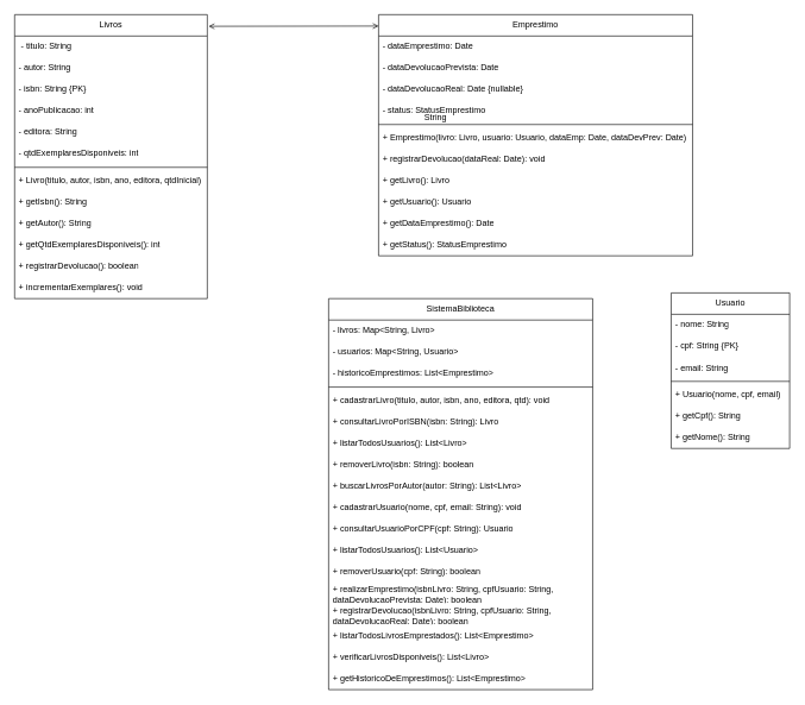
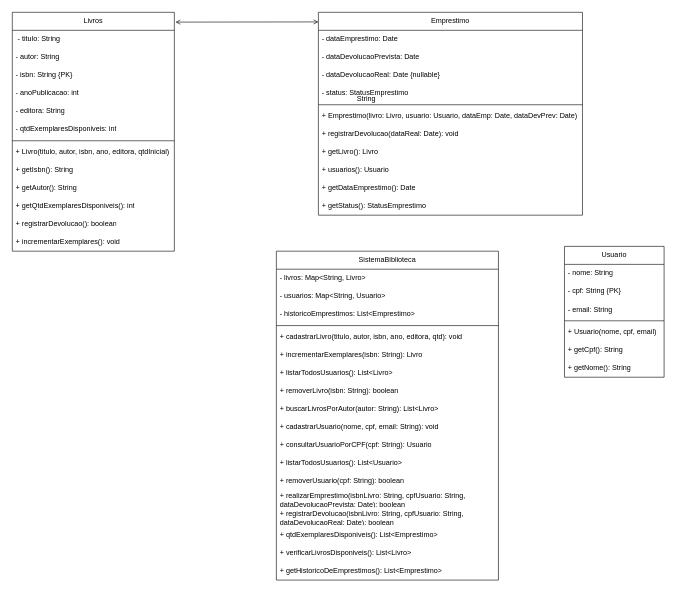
  <mxCell id="0" />
  <mxCell id="1" parent="0" />
  <mxCell id="2" value="Livros" style="swimlane;fontStyle=0;childLayout=stackLayout;horizontal=1;startSize=30;horizontalStack=0;resizeParent=1;resizeParentMax=0;resizeLast=0;collapsible=1;marginBottom=0;whiteSpace=wrap;html=1;movable=1;resizable=1;rotatable=1;deletable=1;editable=1;locked=0;connectable=1;" vertex="1" parent="1"><mxGeometry x="20" y="20" width="270" height="398" as="geometry" /></mxCell>
  <mxCell id="3" value="&amp;nbsp;- titulo: String" style="text;strokeColor=none;fillColor=none;align=left;verticalAlign=middle;spacingLeft=4;spacingRight=4;overflow=hidden;points=[[0,0.5],[1,0.5]];portConstraint=eastwest;rotatable=0;whiteSpace=wrap;html=1;" vertex="1" parent="2"><mxGeometry y="30" width="270" height="30" as="geometry" /></mxCell>
  <mxCell id="4" value="- autor: String" style="text;strokeColor=none;fillColor=none;align=left;verticalAlign=middle;spacingLeft=4;spacingRight=4;overflow=hidden;points=[[0,0.5],[1,0.5]];portConstraint=eastwest;rotatable=0;whiteSpace=wrap;html=1;" vertex="1" parent="2"><mxGeometry y="60" width="270" height="30" as="geometry" /></mxCell>
  <mxCell id="5" value="- isbn: String {PK}&amp;nbsp;" style="text;strokeColor=none;fillColor=none;align=left;verticalAlign=middle;spacingLeft=4;spacingRight=4;overflow=hidden;points=[[0,0.5],[1,0.5]];portConstraint=eastwest;rotatable=0;whiteSpace=wrap;html=1;" vertex="1" parent="2"><mxGeometry y="90" width="270" height="30" as="geometry" /></mxCell>
  <mxCell id="6" value="- anoPublicacao: int&amp;nbsp;" style="text;strokeColor=none;fillColor=none;align=left;verticalAlign=middle;spacingLeft=4;spacingRight=4;overflow=hidden;points=[[0,0.5],[1,0.5]];portConstraint=eastwest;rotatable=0;whiteSpace=wrap;html=1;" vertex="1" parent="2"><mxGeometry y="120" width="270" height="30" as="geometry" /></mxCell>
  <mxCell id="7" value="&lt;span class=&quot;selected&quot;&gt;- editora: String&lt;/span&gt;" style="text;strokeColor=none;fillColor=none;align=left;verticalAlign=middle;spacingLeft=4;spacingRight=4;overflow=hidden;points=[[0,0.5],[1,0.5]];portConstraint=eastwest;rotatable=0;whiteSpace=wrap;html=1;" vertex="1" parent="2"><mxGeometry y="150" width="270" height="30" as="geometry" /></mxCell>
  <mxCell id="8" value="&lt;span class=&quot;selected&quot;&gt;- qtdExemplaresDisponiveis: int&lt;/span&gt;" style="text;strokeColor=none;fillColor=none;align=left;verticalAlign=middle;spacingLeft=4;spacingRight=4;overflow=hidden;points=[[0,0.5],[1,0.5]];portConstraint=eastwest;rotatable=0;whiteSpace=wrap;html=1;" vertex="1" parent="2"><mxGeometry y="180" width="270" height="30" as="geometry" /></mxCell>
  <mxCell id="9" value="" style="line;strokeWidth=1;fillColor=none;align=left;verticalAlign=middle;spacingTop=-1;spacingLeft=3;spacingRight=3;rotatable=0;labelPosition=right;points=[];portConstraint=eastwest;strokeColor=inherit;" vertex="1" parent="2"><mxGeometry y="210" width="270" height="8" as="geometry" /></mxCell>
  <mxCell id="10" value="&lt;span class=&quot;selected&quot;&gt;+ Livro(titulo, autor, isbn, ano, editora, qtdInicial)&lt;/span&gt;" style="text;strokeColor=none;fillColor=none;align=left;verticalAlign=middle;spacingLeft=4;spacingRight=4;overflow=hidden;points=[[0,0.5],[1,0.5]];portConstraint=eastwest;rotatable=1;whiteSpace=wrap;html=1;movable=1;resizable=1;deletable=1;editable=1;locked=0;connectable=1;strokeWidth=1;" vertex="1" parent="2"><mxGeometry y="218" width="270" height="30" as="geometry" /></mxCell>
  <mxCell id="11" value="&lt;span class=&quot;selected&quot;&gt;+ getIsbn(): String&lt;/span&gt;" style="text;strokeColor=none;fillColor=none;align=left;verticalAlign=middle;spacingLeft=4;spacingRight=4;overflow=hidden;points=[[0,0.5],[1,0.5]];portConstraint=eastwest;rotatable=1;whiteSpace=wrap;html=1;movable=1;resizable=1;deletable=1;editable=1;locked=0;connectable=1;" vertex="1" parent="2"><mxGeometry y="248" width="270" height="30" as="geometry" /></mxCell>
  <mxCell id="12" value="&lt;span class=&quot;selected&quot;&gt;+ getAutor(): String&lt;/span&gt;" style="text;strokeColor=none;fillColor=none;align=left;verticalAlign=middle;spacingLeft=4;spacingRight=4;overflow=hidden;points=[[0,0.5],[1,0.5]];portConstraint=eastwest;rotatable=1;whiteSpace=wrap;html=1;movable=1;resizable=1;deletable=1;editable=1;locked=0;connectable=1;" vertex="1" parent="2"><mxGeometry y="278" width="270" height="30" as="geometry" /></mxCell>
  <mxCell id="13" value="&lt;span class=&quot;selected&quot;&gt;+ getQtdExemplaresDisponiveis(): int&lt;/span&gt;" style="text;strokeColor=none;fillColor=none;align=left;verticalAlign=middle;spacingLeft=4;spacingRight=4;overflow=hidden;points=[[0,0.5],[1,0.5]];portConstraint=eastwest;rotatable=1;whiteSpace=wrap;html=1;movable=1;resizable=1;deletable=1;editable=1;locked=0;connectable=1;" vertex="1" parent="2"><mxGeometry y="308" width="270" height="30" as="geometry" /></mxCell>
  <mxCell id="14" value="&lt;span class=&quot;selected&quot;&gt;+ registrarDevolucao(): boolean&lt;/span&gt;" style="text;strokeColor=none;fillColor=none;align=left;verticalAlign=middle;spacingLeft=4;spacingRight=4;overflow=hidden;points=[[0,0.5],[1,0.5]];portConstraint=eastwest;rotatable=1;whiteSpace=wrap;html=1;movable=1;resizable=1;deletable=1;editable=1;locked=0;connectable=1;" vertex="1" parent="2"><mxGeometry y="338" width="270" height="30" as="geometry" /></mxCell>
  <mxCell id="15" value="&lt;span class=&quot;selected&quot;&gt;+ incrementarExemplares(): void&lt;/span&gt;" style="text;strokeColor=none;fillColor=none;align=left;verticalAlign=middle;spacingLeft=4;spacingRight=4;overflow=hidden;points=[[0,0.5],[1,0.5]];portConstraint=eastwest;rotatable=1;whiteSpace=wrap;html=1;movable=1;resizable=1;deletable=1;editable=1;locked=0;connectable=1;" vertex="1" parent="2"><mxGeometry y="368" width="270" height="30" as="geometry" /></mxCell>
  <mxCell id="16" value="Usuario" style="swimlane;fontStyle=0;childLayout=stackLayout;horizontal=1;startSize=30;horizontalStack=0;resizeParent=1;resizeParentMax=0;resizeLast=0;collapsible=1;marginBottom=0;whiteSpace=wrap;html=1;" vertex="1" parent="1"><mxGeometry x="940" y="410" width="166" height="218" as="geometry" /></mxCell>
  <mxCell id="17" value="&lt;span class=&quot;selected&quot;&gt;- nome: String&lt;/span&gt;" style="text;strokeColor=none;fillColor=none;align=left;verticalAlign=middle;spacingLeft=4;spacingRight=4;overflow=hidden;points=[[0,0.5],[1,0.5]];portConstraint=eastwest;rotatable=0;whiteSpace=wrap;html=1;" vertex="1" parent="16"><mxGeometry y="30" width="166" height="30" as="geometry" /></mxCell>
  <mxCell id="18" value="&lt;span class=&quot;selected&quot;&gt;- cpf: String {PK}&lt;/span&gt;" style="text;strokeColor=none;fillColor=none;align=left;verticalAlign=middle;spacingLeft=4;spacingRight=4;overflow=hidden;points=[[0,0.5],[1,0.5]];portConstraint=eastwest;rotatable=0;whiteSpace=wrap;html=1;" vertex="1" parent="16"><mxGeometry y="60" width="166" height="30" as="geometry" /></mxCell>
  <mxCell id="19" value="&lt;span class=&quot;selected&quot;&gt;- email: String&lt;/span&gt;" style="text;strokeColor=none;fillColor=none;align=left;verticalAlign=middle;spacingLeft=4;spacingRight=4;overflow=hidden;points=[[0,0.5],[1,0.5]];portConstraint=eastwest;rotatable=0;whiteSpace=wrap;html=1;" vertex="1" parent="16"><mxGeometry y="90" width="166" height="30" as="geometry" /></mxCell>
  <mxCell id="20" value="" style="line;strokeWidth=1;fillColor=none;align=left;verticalAlign=middle;spacingTop=-1;spacingLeft=3;spacingRight=3;rotatable=0;labelPosition=right;points=[];portConstraint=eastwest;strokeColor=inherit;" vertex="1" parent="16"><mxGeometry y="120" width="166" height="8" as="geometry" /></mxCell>
  <mxCell id="21" value="&lt;span class=&quot;selected&quot;&gt;+ Usuario(nome, cpf, email)&lt;/span&gt;" style="text;strokeColor=none;fillColor=none;align=left;verticalAlign=middle;spacingLeft=4;spacingRight=4;overflow=hidden;points=[[0,0.5],[1,0.5]];portConstraint=eastwest;rotatable=0;whiteSpace=wrap;html=1;" vertex="1" parent="16"><mxGeometry y="128" width="166" height="30" as="geometry" /></mxCell>
  <mxCell id="22" value="&lt;span class=&quot;selected&quot;&gt;+ getCpf(): String&lt;/span&gt;" style="text;strokeColor=none;fillColor=none;align=left;verticalAlign=middle;spacingLeft=4;spacingRight=4;overflow=hidden;points=[[0,0.5],[1,0.5]];portConstraint=eastwest;rotatable=0;whiteSpace=wrap;html=1;" vertex="1" parent="16"><mxGeometry y="158" width="166" height="30" as="geometry" /></mxCell>
  <mxCell id="23" value="&lt;span class=&quot;selected&quot;&gt;+ getNome(): String&lt;/span&gt;" style="text;strokeColor=none;fillColor=none;align=left;verticalAlign=middle;spacingLeft=4;spacingRight=4;overflow=hidden;points=[[0,0.5],[1,0.5]];portConstraint=eastwest;rotatable=0;whiteSpace=wrap;html=1;" vertex="1" parent="16"><mxGeometry y="188" width="166" height="30" as="geometry" /></mxCell>
  <mxCell id="24" value="Emprestimo" style="swimlane;fontStyle=0;childLayout=stackLayout;horizontal=1;startSize=30;horizontalStack=0;resizeParent=1;resizeParentMax=0;resizeLast=0;collapsible=1;marginBottom=0;whiteSpace=wrap;html=1;" vertex="1" parent="1"><mxGeometry x="530" y="20" width="440" height="338" as="geometry" /></mxCell>
  <mxCell id="25" value="&lt;span class=&quot;selected&quot;&gt;- dataEmprestimo: Date&lt;/span&gt;" style="text;strokeColor=none;fillColor=none;align=left;verticalAlign=middle;spacingLeft=4;spacingRight=4;overflow=hidden;points=[[0,0.5],[1,0.5]];portConstraint=eastwest;rotatable=0;whiteSpace=wrap;html=1;" vertex="1" parent="24"><mxGeometry y="30" width="440" height="30" as="geometry" /></mxCell>
  <mxCell id="26" value="&lt;span class=&quot;selected&quot;&gt;- dataDevolucaoPrevista: Date&lt;/span&gt;" style="text;strokeColor=none;fillColor=none;align=left;verticalAlign=middle;spacingLeft=4;spacingRight=4;overflow=hidden;points=[[0,0.5],[1,0.5]];portConstraint=eastwest;rotatable=0;whiteSpace=wrap;html=1;" vertex="1" parent="24"><mxGeometry y="60" width="440" height="30" as="geometry" /></mxCell>
  <mxCell id="27" value="&lt;span class=&quot;selected&quot;&gt;- dataDevolucaoReal: Date {nullable}&lt;/span&gt;" style="text;strokeColor=none;fillColor=none;align=left;verticalAlign=middle;spacingLeft=4;spacingRight=4;overflow=hidden;points=[[0,0.5],[1,0.5]];portConstraint=eastwest;rotatable=0;whiteSpace=wrap;html=1;" vertex="1" parent="24"><mxGeometry y="90" width="440" height="30" as="geometry" /></mxCell>
  <mxCell id="28" value="&lt;span class=&quot;selected&quot;&gt;- status: StatusEmprestimo&lt;/span&gt;" style="text;strokeColor=none;fillColor=none;align=left;verticalAlign=middle;spacingLeft=4;spacingRight=4;overflow=hidden;points=[[0,0.5],[1,0.5]];portConstraint=eastwest;rotatable=0;whiteSpace=wrap;html=1;" vertex="1" parent="24"><mxGeometry y="120" width="440" height="30" as="geometry" /></mxCell>
  <mxCell id="29" value="" style="line;strokeWidth=1;fillColor=none;align=left;verticalAlign=middle;spacingTop=-1;spacingLeft=3;spacingRight=3;rotatable=0;labelPosition=right;points=[];portConstraint=eastwest;strokeColor=inherit;" vertex="1" parent="24"><mxGeometry y="150" width="440" height="8" as="geometry" /></mxCell>
  <mxCell id="30" value="&lt;span class=&quot;selected&quot;&gt;+ Emprestimo(livro: Livro, usuario: Usuario, dataEmp: Date, dataDevPrev: Date)&lt;/span&gt;" style="text;strokeColor=none;fillColor=none;align=left;verticalAlign=middle;spacingLeft=4;spacingRight=4;overflow=hidden;points=[[0,0.5],[1,0.5]];portConstraint=eastwest;rotatable=0;whiteSpace=wrap;html=1;" vertex="1" parent="24"><mxGeometry y="158" width="440" height="30" as="geometry" /></mxCell>
  <mxCell id="31" value="&lt;span class=&quot;selected&quot;&gt;+ registrarDevolucao(dataReal: Date): void&lt;/span&gt;" style="text;strokeColor=none;fillColor=none;align=left;verticalAlign=middle;spacingLeft=4;spacingRight=4;overflow=hidden;points=[[0,0.5],[1,0.5]];portConstraint=eastwest;rotatable=0;whiteSpace=wrap;html=1;" vertex="1" parent="24"><mxGeometry y="188" width="440" height="30" as="geometry" /></mxCell>
  <mxCell id="32" value="&lt;span class=&quot;selected&quot;&gt;+ getLivro(): Livro&lt;/span&gt;" style="text;strokeColor=none;fillColor=none;align=left;verticalAlign=middle;spacingLeft=4;spacingRight=4;overflow=hidden;points=[[0,0.5],[1,0.5]];portConstraint=eastwest;rotatable=0;whiteSpace=wrap;html=1;" vertex="1" parent="24"><mxGeometry y="218" width="440" height="30" as="geometry" /></mxCell>
- <mxCell id="33" value="&lt;span class=&quot;selected&quot;&gt;+ getUsuario(): Usuario&lt;/span&gt;" style="text;strokeColor=none;fillColor=none;align=left;verticalAlign=middle;spacingLeft=4;spacingRight=4;overflow=hidden;points=[[0,0.5],[1,0.5]];portConstraint=eastwest;rotatable=0;whiteSpace=wrap;html=1;" vertex="1" parent="24"><mxGeometry y="248" width="440" height="30" as="geometry" /></mxCell>
+ <mxCell id="33" value="&lt;span class=&quot;selected&quot;&gt;+ usuarios(): Usuario&lt;/span&gt;" style="text;strokeColor=none;fillColor=none;align=left;verticalAlign=middle;spacingLeft=4;spacingRight=4;overflow=hidden;points=[[0,0.5],[1,0.5]];portConstraint=eastwest;rotatable=0;whiteSpace=wrap;html=1;" vertex="1" parent="24"><mxGeometry y="248" width="440" height="30" as="geometry" /></mxCell>
  <mxCell id="34" value="&lt;span class=&quot;selected&quot;&gt;+ getDataEmprestimo(): Date&lt;/span&gt;" style="text;strokeColor=none;fillColor=none;align=left;verticalAlign=middle;spacingLeft=4;spacingRight=4;overflow=hidden;points=[[0,0.5],[1,0.5]];portConstraint=eastwest;rotatable=0;whiteSpace=wrap;html=1;" vertex="1" parent="24"><mxGeometry y="278" width="440" height="30" as="geometry" /></mxCell>
  <mxCell id="35" value="&lt;span class=&quot;selected&quot;&gt;+ getStatus(): StatusEmprestimo&lt;/span&gt;" style="text;strokeColor=none;fillColor=none;align=left;verticalAlign=middle;spacingLeft=4;spacingRight=4;overflow=hidden;points=[[0,0.5],[1,0.5]];portConstraint=eastwest;rotatable=0;whiteSpace=wrap;html=1;" vertex="1" parent="24"><mxGeometry y="308" width="440" height="30" as="geometry" /></mxCell>
  <mxCell id="36" value="SistemaBiblioteca" style="swimlane;fontStyle=0;childLayout=stackLayout;horizontal=1;startSize=30;horizontalStack=0;resizeParent=1;resizeParentMax=0;resizeLast=0;collapsible=1;marginBottom=0;whiteSpace=wrap;html=1;" vertex="1" parent="1"><mxGeometry x="460" y="418" width="370" height="548" as="geometry" /></mxCell>
  <mxCell id="37" value="&lt;span class=&quot;selected&quot;&gt;- livros: Map&amp;lt;String, Livro&amp;gt;&lt;/span&gt;" style="text;strokeColor=none;fillColor=none;align=left;verticalAlign=middle;spacingLeft=4;spacingRight=4;overflow=hidden;points=[[0,0.5],[1,0.5]];portConstraint=eastwest;rotatable=0;whiteSpace=wrap;html=1;" vertex="1" parent="36"><mxGeometry y="30" width="370" height="30" as="geometry" /></mxCell>
  <mxCell id="38" value="&lt;span class=&quot;selected&quot;&gt;- usuarios: Map&amp;lt;String, Usuario&amp;gt;&lt;/span&gt;" style="text;strokeColor=none;fillColor=none;align=left;verticalAlign=middle;spacingLeft=4;spacingRight=4;overflow=hidden;points=[[0,0.5],[1,0.5]];portConstraint=eastwest;rotatable=0;whiteSpace=wrap;html=1;" vertex="1" parent="36"><mxGeometry y="60" width="370" height="30" as="geometry" /></mxCell>
  <mxCell id="39" value="&lt;span class=&quot;selected&quot;&gt;- historicoEmprestimos: List&amp;lt;Emprestimo&amp;gt;&lt;/span&gt;" style="text;strokeColor=none;fillColor=none;align=left;verticalAlign=middle;spacingLeft=4;spacingRight=4;overflow=hidden;points=[[0,0.5],[1,0.5]];portConstraint=eastwest;rotatable=0;whiteSpace=wrap;html=1;" vertex="1" parent="36"><mxGeometry y="90" width="370" height="30" as="geometry" /></mxCell>
  <mxCell id="40" value="" style="line;strokeWidth=1;fillColor=none;align=left;verticalAlign=middle;spacingTop=-1;spacingLeft=3;spacingRight=3;rotatable=0;labelPosition=right;points=[];portConstraint=eastwest;strokeColor=inherit;" vertex="1" parent="36"><mxGeometry y="120" width="370" height="8" as="geometry" /></mxCell>
  <mxCell id="41" value="&lt;span class=&quot;selected&quot;&gt;+ cadastrarLivro(titulo, autor, isbn, ano, editora, qtd): void&lt;/span&gt;" style="text;strokeColor=none;fillColor=none;align=left;verticalAlign=middle;spacingLeft=4;spacingRight=4;overflow=hidden;points=[[0,0.5],[1,0.5]];portConstraint=eastwest;rotatable=0;whiteSpace=wrap;html=1;" vertex="1" parent="36"><mxGeometry y="128" width="370" height="30" as="geometry" /></mxCell>
- <mxCell id="42" value="&lt;span class=&quot;selected&quot;&gt;+ consultarLivroPorISBN(isbn: String): Livro&lt;/span&gt;" style="text;strokeColor=none;fillColor=none;align=left;verticalAlign=middle;spacingLeft=4;spacingRight=4;overflow=hidden;points=[[0,0.5],[1,0.5]];portConstraint=eastwest;rotatable=0;whiteSpace=wrap;html=1;" vertex="1" parent="36"><mxGeometry y="158" width="370" height="30" as="geometry" /></mxCell>
+ <mxCell id="42" value="&lt;span class=&quot;selected&quot;&gt;+ incrementarExemplares(isbn: String): Livro&lt;/span&gt;" style="text;strokeColor=none;fillColor=none;align=left;verticalAlign=middle;spacingLeft=4;spacingRight=4;overflow=hidden;points=[[0,0.5],[1,0.5]];portConstraint=eastwest;rotatable=0;whiteSpace=wrap;html=1;" vertex="1" parent="36"><mxGeometry y="158" width="370" height="30" as="geometry" /></mxCell>
  <mxCell id="43" value="&lt;span class=&quot;selected&quot;&gt;+ listarTodosUsuarios(): List&amp;lt;Livro&amp;gt;&lt;/span&gt;" style="text;strokeColor=none;fillColor=none;align=left;verticalAlign=middle;spacingLeft=4;spacingRight=4;overflow=hidden;points=[[0,0.5],[1,0.5]];portConstraint=eastwest;rotatable=0;whiteSpace=wrap;html=1;" vertex="1" parent="36"><mxGeometry y="188" width="370" height="30" as="geometry" /></mxCell>
  <mxCell id="44" value="&lt;span class=&quot;selected&quot;&gt;+ removerLivro(isbn: String): boolean&lt;/span&gt;" style="text;strokeColor=none;fillColor=none;align=left;verticalAlign=middle;spacingLeft=4;spacingRight=4;overflow=hidden;points=[[0,0.5],[1,0.5]];portConstraint=eastwest;rotatable=0;whiteSpace=wrap;html=1;" vertex="1" parent="36"><mxGeometry y="218" width="370" height="30" as="geometry" /></mxCell>
  <mxCell id="45" value="&lt;span class=&quot;selected&quot;&gt;+ buscarLivrosPorAutor(autor: String): List&amp;lt;Livro&amp;gt;&lt;/span&gt;" style="text;strokeColor=none;fillColor=none;align=left;verticalAlign=middle;spacingLeft=4;spacingRight=4;overflow=hidden;points=[[0,0.5],[1,0.5]];portConstraint=eastwest;rotatable=0;whiteSpace=wrap;html=1;" vertex="1" parent="36"><mxGeometry y="248" width="370" height="30" as="geometry" /></mxCell>
  <mxCell id="46" value="&lt;span class=&quot;selected&quot;&gt;+ cadastrarUsuario(nome, cpf, email: String): void&lt;/span&gt;" style="text;strokeColor=none;fillColor=none;align=left;verticalAlign=middle;spacingLeft=4;spacingRight=4;overflow=hidden;points=[[0,0.5],[1,0.5]];portConstraint=eastwest;rotatable=0;whiteSpace=wrap;html=1;" vertex="1" parent="36"><mxGeometry y="278" width="370" height="30" as="geometry" /></mxCell>
  <mxCell id="47" value="&lt;span class=&quot;selected&quot;&gt;+ consultarUsuarioPorCPF(cpf: String): Usuario&lt;/span&gt;" style="text;strokeColor=none;fillColor=none;align=left;verticalAlign=middle;spacingLeft=4;spacingRight=4;overflow=hidden;points=[[0,0.5],[1,0.5]];portConstraint=eastwest;rotatable=0;whiteSpace=wrap;html=1;" vertex="1" parent="36"><mxGeometry y="308" width="370" height="30" as="geometry" /></mxCell>
  <mxCell id="48" value="&lt;span class=&quot;selected&quot;&gt;+ listarTodosUsuarios(): List&amp;lt;Usuario&amp;gt;&lt;/span&gt;" style="text;strokeColor=none;fillColor=none;align=left;verticalAlign=middle;spacingLeft=4;spacingRight=4;overflow=hidden;points=[[0,0.5],[1,0.5]];portConstraint=eastwest;rotatable=0;whiteSpace=wrap;html=1;" vertex="1" parent="36"><mxGeometry y="338" width="370" height="30" as="geometry" /></mxCell>
  <mxCell id="49" value="&lt;span class=&quot;selected&quot;&gt;+ removerUsuario(cpf: String): boolean&lt;/span&gt;" style="text;strokeColor=none;fillColor=none;align=left;verticalAlign=middle;spacingLeft=4;spacingRight=4;overflow=hidden;points=[[0,0.5],[1,0.5]];portConstraint=eastwest;rotatable=0;whiteSpace=wrap;html=1;" vertex="1" parent="36"><mxGeometry y="368" width="370" height="30" as="geometry" /></mxCell>
  <mxCell id="50" value="&lt;span class=&quot;selected&quot;&gt;+ realizarEmprestimo(isbnLivro: String, cpfUsuario: String, dataDevolucaoPrevista: Date): boolean&lt;/span&gt;" style="text;strokeColor=none;fillColor=none;align=left;verticalAlign=middle;spacingLeft=4;spacingRight=4;overflow=hidden;points=[[0,0.5],[1,0.5]];portConstraint=eastwest;rotatable=0;whiteSpace=wrap;html=1;" vertex="1" parent="36"><mxGeometry y="398" width="370" height="30" as="geometry" /></mxCell>
  <mxCell id="51" value="&lt;span class=&quot;selected&quot;&gt;+ registrarDevolucao(isbnLivro: String, cpfUsuario: String, dataDevolucaoReal: Date): boolean&lt;/span&gt;" style="text;strokeColor=none;fillColor=none;align=left;verticalAlign=middle;spacingLeft=4;spacingRight=4;overflow=hidden;points=[[0,0.5],[1,0.5]];portConstraint=eastwest;rotatable=0;whiteSpace=wrap;html=1;" vertex="1" parent="36"><mxGeometry y="428" width="370" height="30" as="geometry" /></mxCell>
- <mxCell id="52" value="&lt;span class=&quot;selected&quot;&gt;+ listarTodosLivrosEmprestados(): List&amp;lt;Emprestimo&amp;gt;&lt;/span&gt;" style="text;strokeColor=none;fillColor=none;align=left;verticalAlign=middle;spacingLeft=4;spacingRight=4;overflow=hidden;points=[[0,0.5],[1,0.5]];portConstraint=eastwest;rotatable=0;whiteSpace=wrap;html=1;" vertex="1" parent="36"><mxGeometry y="458" width="370" height="30" as="geometry" /></mxCell>
+ <mxCell id="52" value="&lt;span class=&quot;selected&quot;&gt;+ qtdExemplaresDisponiveis(): List&amp;lt;Emprestimo&amp;gt;&lt;/span&gt;" style="text;strokeColor=none;fillColor=none;align=left;verticalAlign=middle;spacingLeft=4;spacingRight=4;overflow=hidden;points=[[0,0.5],[1,0.5]];portConstraint=eastwest;rotatable=0;whiteSpace=wrap;html=1;" vertex="1" parent="36"><mxGeometry y="458" width="370" height="30" as="geometry" /></mxCell>
  <mxCell id="53" value="&lt;span class=&quot;selected&quot;&gt;+ verificarLivrosDisponiveis(): List&amp;lt;Livro&amp;gt;&lt;/span&gt;" style="text;strokeColor=none;fillColor=none;align=left;verticalAlign=middle;spacingLeft=4;spacingRight=4;overflow=hidden;points=[[0,0.5],[1,0.5]];portConstraint=eastwest;rotatable=0;whiteSpace=wrap;html=1;" vertex="1" parent="36"><mxGeometry y="488" width="370" height="30" as="geometry" /></mxCell>
  <mxCell id="54" value="&lt;span class=&quot;selected&quot;&gt;+ getHistoricoDeEmprestimos(): List&amp;lt;Emprestimo&amp;gt;&lt;/span&gt;" style="text;strokeColor=none;fillColor=none;align=left;verticalAlign=middle;spacingLeft=4;spacingRight=4;overflow=hidden;points=[[0,0.5],[1,0.5]];portConstraint=eastwest;rotatable=0;whiteSpace=wrap;html=1;" vertex="1" parent="36"><mxGeometry y="518" width="370" height="30" as="geometry" /></mxCell>
  <mxCell id="55" value="" style="endArrow=open;startArrow=open;html=1;rounded=0;exitX=1.007;exitY=0.041;exitDx=0;exitDy=0;exitPerimeter=0;startFill=0;endFill=0;" edge="1" parent="1" source="2"><mxGeometry width="50" height="50" relative="1" as="geometry"><mxPoint x="580" y="360" as="sourcePoint" /><mxPoint x="530" y="36" as="targetPoint" /></mxGeometry></mxCell>
  <mxCell id="56" value="String" style="text;html=1;align=center;verticalAlign=middle;whiteSpace=wrap;rounded=0;" vertex="1" parent="1"><mxGeometry x="580" y="150" width="60" height="30" as="geometry" /></mxCell>
